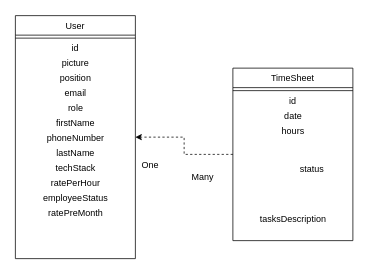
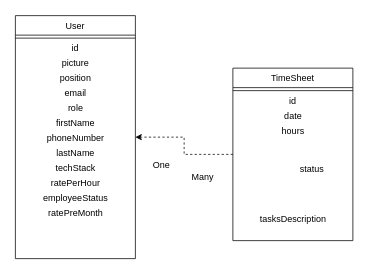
  <mxCell id="0" />
  <mxCell id="1" parent="0" />
  <mxCell id="2" value="User" style="swimlane;fontStyle=0;align=center;verticalAlign=top;childLayout=stackLayout;horizontal=1;startSize=26;horizontalStack=0;resizeParent=1;resizeLast=0;collapsible=1;marginBottom=0;rounded=0;shadow=0;strokeWidth=1;" parent="1" vertex="1"><mxGeometry x="20" y="20" width="160" height="324" as="geometry"><mxRectangle x="130" y="380" width="160" height="26" as="alternateBounds" /></mxGeometry></mxCell>
  <mxCell id="3" value="" style="line;html=1;strokeWidth=1;align=left;verticalAlign=middle;spacingTop=-1;spacingLeft=3;spacingRight=3;rotatable=0;labelPosition=right;points=[];portConstraint=eastwest;" parent="2" vertex="1"><mxGeometry y="26" width="160" height="8" as="geometry" /></mxCell>
  <mxCell id="4" value="id" style="text;html=1;strokeColor=none;fillColor=none;align=center;verticalAlign=middle;whiteSpace=wrap;rounded=0;" parent="2" vertex="1"><mxGeometry y="34" width="160" height="20" as="geometry" /></mxCell>
  <mxCell id="5" value="picture" style="text;html=1;align=center;verticalAlign=middle;resizable=0;points=[];autosize=1;strokeColor=none;" parent="2" vertex="1"><mxGeometry y="54" width="160" height="20" as="geometry" /></mxCell>
  <mxCell id="6" value="position" style="text;html=1;align=center;verticalAlign=middle;resizable=0;points=[];autosize=1;strokeColor=none;" parent="2" vertex="1"><mxGeometry y="74" width="160" height="20" as="geometry" /></mxCell>
  <mxCell id="7" value="email" style="text;html=1;align=center;verticalAlign=middle;resizable=0;points=[];autosize=1;strokeColor=none;" parent="2" vertex="1"><mxGeometry y="94" width="160" height="20" as="geometry" /></mxCell>
  <mxCell id="8" value="role" style="text;html=1;align=center;verticalAlign=middle;resizable=0;points=[];autosize=1;strokeColor=none;" parent="2" vertex="1"><mxGeometry y="114" width="160" height="20" as="geometry" /></mxCell>
  <mxCell id="9" value="firstName" style="text;html=1;align=center;verticalAlign=middle;resizable=0;points=[];autosize=1;strokeColor=none;" parent="2" vertex="1"><mxGeometry y="134" width="160" height="20" as="geometry" /></mxCell>
  <mxCell id="10" value="phoneNumber" style="text;html=1;align=center;verticalAlign=middle;resizable=0;points=[];autosize=1;strokeColor=none;" parent="2" vertex="1"><mxGeometry y="154" width="160" height="20" as="geometry" /></mxCell>
  <mxCell id="11" value="lastName" style="text;html=1;align=center;verticalAlign=middle;resizable=0;points=[];autosize=1;strokeColor=none;" parent="2" vertex="1"><mxGeometry y="174" width="160" height="20" as="geometry" /></mxCell>
  <mxCell id="12" value="techStack" style="text;html=1;align=center;verticalAlign=middle;resizable=0;points=[];autosize=1;strokeColor=none;" parent="2" vertex="1"><mxGeometry y="194" width="160" height="20" as="geometry" /></mxCell>
  <mxCell id="13" value="ratePerHour" style="text;html=1;align=center;verticalAlign=middle;resizable=0;points=[];autosize=1;strokeColor=none;" parent="2" vertex="1"><mxGeometry y="214" width="160" height="20" as="geometry" /></mxCell>
  <mxCell id="14" value="employeeStatus" style="text;html=1;align=center;verticalAlign=middle;resizable=0;points=[];autosize=1;strokeColor=none;" parent="2" vertex="1"><mxGeometry y="234" width="160" height="20" as="geometry" /></mxCell>
  <mxCell id="15" value="ratePreMonth" style="text;html=1;align=center;verticalAlign=middle;resizable=0;points=[];autosize=1;strokeColor=none;" parent="2" vertex="1"><mxGeometry y="254" width="160" height="20" as="geometry" /></mxCell>
  <mxCell id="16" style="edgeStyle=orthogonalEdgeStyle;rounded=0;orthogonalLoop=1;jettySize=auto;html=1;entryX=1;entryY=0.5;entryDx=0;entryDy=0;fontFamily=Helvetica;dashed=1;" parent="1" source="17" target="2" edge="1"><mxGeometry relative="1" as="geometry" /></mxCell>
  <mxCell id="17" value="TimeSheet" style="swimlane;fontStyle=0;align=center;verticalAlign=top;childLayout=stackLayout;horizontal=1;startSize=26;horizontalStack=0;resizeParent=1;resizeLast=0;collapsible=1;marginBottom=0;rounded=0;shadow=0;strokeWidth=1;" parent="1" vertex="1"><mxGeometry x="310" y="90" width="160" height="230" as="geometry"><mxRectangle x="130" y="380" width="160" height="26" as="alternateBounds" /></mxGeometry></mxCell>
  <mxCell id="18" value="" style="line;html=1;strokeWidth=1;align=left;verticalAlign=middle;spacingTop=-1;spacingLeft=3;spacingRight=3;rotatable=0;labelPosition=right;points=[];portConstraint=eastwest;" parent="17" vertex="1"><mxGeometry y="26" width="160" height="8" as="geometry" /></mxCell>
  <mxCell id="19" value="id" style="text;html=1;strokeColor=none;fillColor=none;align=center;verticalAlign=middle;whiteSpace=wrap;rounded=0;" parent="17" vertex="1"><mxGeometry y="34" width="160" height="20" as="geometry" /></mxCell>
  <mxCell id="20" value="date" style="text;html=1;align=center;verticalAlign=middle;resizable=0;points=[];autosize=1;strokeColor=none;" parent="17" vertex="1"><mxGeometry y="54" width="160" height="20" as="geometry" /></mxCell>
  <mxCell id="21" value="hours" style="text;html=1;align=center;verticalAlign=middle;resizable=0;points=[];autosize=1;strokeColor=none;" parent="17" vertex="1"><mxGeometry y="74" width="160" height="20" as="geometry" /></mxCell>
  <mxCell id="22" value="Many" style="text;html=1;strokeColor=none;fillColor=none;align=center;verticalAlign=middle;whiteSpace=wrap;rounded=0;fontFamily=Helvetica;" parent="1" vertex="1"><mxGeometry x="250" y="225" width="40" height="20" as="geometry" /></mxCell>
- <mxCell id="23" value="One" style="text;html=1;strokeColor=none;fillColor=none;align=center;verticalAlign=middle;whiteSpace=wrap;rounded=0;fontFamily=Helvetica;" parent="1" vertex="1"><mxGeometry x="180" y="210" width="40" height="20" as="geometry" /></mxCell>
+ <mxCell id="23" value="One" style="text;html=1;strokeColor=none;fillColor=none;align=center;verticalAlign=middle;whiteSpace=wrap;rounded=0;fontFamily=Helvetica;" parent="1" vertex="1"><mxGeometry x="195" y="210" width="40" height="20" as="geometry" /></mxCell>
  <mxCell id="24" style="edgeStyle=orthogonalEdgeStyle;rounded=0;orthogonalLoop=1;jettySize=auto;html=1;exitX=0.5;exitY=1;exitDx=0;exitDy=0;" parent="1" source="22" target="22" edge="1"><mxGeometry relative="1" as="geometry" /></mxCell>
  <mxCell id="25" value="tasksDescription" style="text;html=1;align=center;verticalAlign=middle;resizable=0;points=[];autosize=1;strokeColor=none;" parent="1" vertex="1"><mxGeometry x="340" y="282" width="100" height="20" as="geometry" /></mxCell>
  <mxCell id="26" value="status" style="text;html=1;align=center;verticalAlign=middle;resizable=0;points=[];autosize=1;strokeColor=none;" parent="1" vertex="1"><mxGeometry x="390" y="215" width="50" height="20" as="geometry" /></mxCell>
